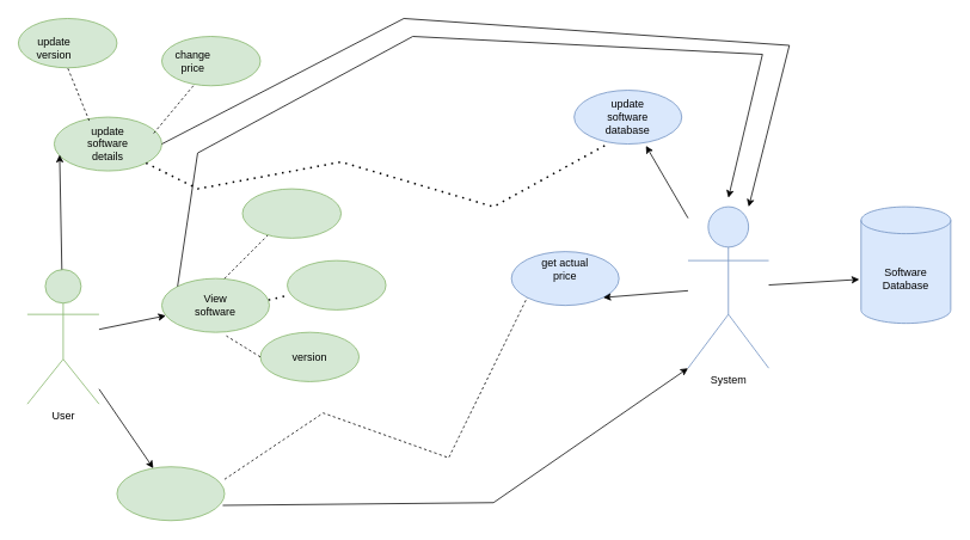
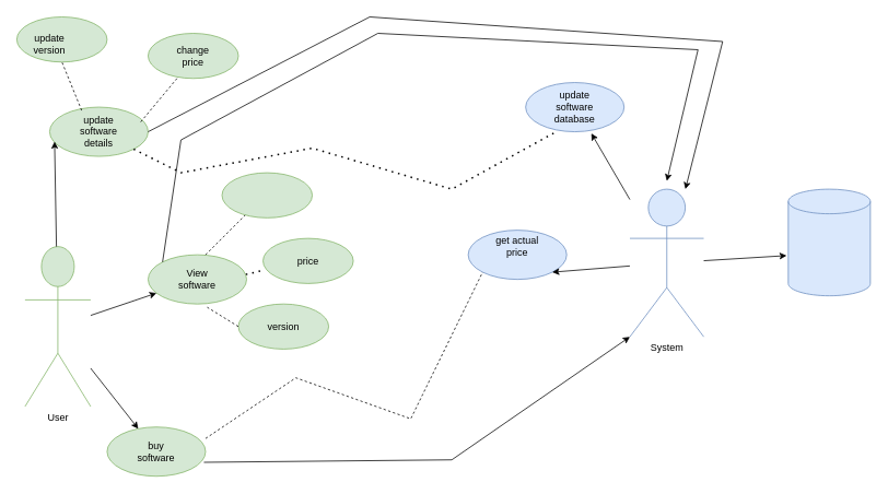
  <mxCell id="0" />
  <mxCell id="1" parent="0" />
- <mxCell id="2" value="User" style="shape=umlActor;verticalLabelPosition=bottom;verticalAlign=top;html=1;outlineConnect=0;fillColor=#d5e8d4;strokeColor=#82b366;" vertex="1" parent="1"><mxGeometry x="30" y="300" width="80" height="150" as="geometry" /></mxCell>
+ <mxCell id="2" value="User" style="shape=umlActor;verticalLabelPosition=bottom;verticalAlign=top;html=1;outlineConnect=0;fillColor=#d5e8d4;strokeColor=#82b366;" vertex="1" parent="1"><mxGeometry x="30" y="300" width="80" height="195" as="geometry" /></mxCell>
  <mxCell id="3" value="" style="ellipse;whiteSpace=wrap;html=1;fillColor=#d5e8d4;strokeColor=#82b366;" vertex="1" parent="1"><mxGeometry x="60" y="130" width="120" height="60" as="geometry" /></mxCell>
  <mxCell id="4" value="update software details" style="text;html=1;strokeColor=none;fillColor=none;align=center;verticalAlign=middle;whiteSpace=wrap;rounded=0;" vertex="1" parent="1"><mxGeometry x="90" y="145" width="60" height="30" as="geometry" /></mxCell>
  <mxCell id="5" value="" style="ellipse;whiteSpace=wrap;html=1;fillColor=#d5e8d4;strokeColor=#82b366;" vertex="1" parent="1"><mxGeometry x="180" y="310" width="120" height="60" as="geometry" /></mxCell>
  <mxCell id="6" value="View software" style="text;html=1;strokeColor=none;fillColor=none;align=center;verticalAlign=middle;whiteSpace=wrap;rounded=0;" vertex="1" parent="1"><mxGeometry x="210" y="325" width="60" height="30" as="geometry" /></mxCell>
  <mxCell id="7" value="" style="ellipse;whiteSpace=wrap;html=1;fillColor=#d5e8d4;strokeColor=#82b366;" vertex="1" parent="1"><mxGeometry x="130" y="520" width="120" height="60" as="geometry" /></mxCell>
+ <mxCell id="8" value="buy software" style="text;html=1;strokeColor=none;fillColor=none;align=center;verticalAlign=middle;whiteSpace=wrap;rounded=0;" vertex="1" parent="1"><mxGeometry x="160" y="535" width="60" height="30" as="geometry" /></mxCell>
  <mxCell id="9" value="" style="endArrow=classic;html=1;rounded=0;entryX=0.05;entryY=0.7;entryDx=0;entryDy=0;entryPerimeter=0;" edge="1" parent="1" source="2" target="3"><mxGeometry width="50" height="50" relative="1" as="geometry"><mxPoint x="170" y="440" as="sourcePoint" /><mxPoint x="220" y="390" as="targetPoint" /></mxGeometry></mxCell>
  <mxCell id="10" value="" style="endArrow=classic;html=1;rounded=0;" edge="1" parent="1" source="2" target="5"><mxGeometry width="50" height="50" relative="1" as="geometry"><mxPoint x="170" y="440" as="sourcePoint" /><mxPoint x="220" y="390" as="targetPoint" /></mxGeometry></mxCell>
  <mxCell id="11" value="" style="endArrow=classic;html=1;rounded=0;" edge="1" parent="1" source="2" target="7"><mxGeometry width="50" height="50" relative="1" as="geometry"><mxPoint x="170" y="440" as="sourcePoint" /><mxPoint x="220" y="390" as="targetPoint" /></mxGeometry></mxCell>
  <mxCell id="12" value="" style="shape=cylinder3;whiteSpace=wrap;html=1;boundedLbl=1;backgroundOutline=1;size=15;fillColor=#dae8fc;strokeColor=#6c8ebf;" vertex="1" parent="1"><mxGeometry x="960" y="230" width="100" height="130" as="geometry" /></mxCell>
- <mxCell id="13" value="Software Database" style="text;html=1;strokeColor=none;fillColor=none;align=center;verticalAlign=middle;whiteSpace=wrap;rounded=0;" vertex="1" parent="1"><mxGeometry x="980" y="295" width="60" height="30" as="geometry" /></mxCell>
  <mxCell id="14" value="" style="endArrow=none;dashed=1;html=1;rounded=0;" edge="1" parent="1"><mxGeometry width="50" height="50" relative="1" as="geometry"><mxPoint x="250" y="310" as="sourcePoint" /><mxPoint x="300" y="260" as="targetPoint" /></mxGeometry></mxCell>
  <mxCell id="15" value="" style="ellipse;whiteSpace=wrap;html=1;fillColor=#d5e8d4;strokeColor=#82b366;" vertex="1" parent="1"><mxGeometry x="270" y="210" width="110" height="55" as="geometry" /></mxCell>
  <mxCell id="16" value="" style="ellipse;whiteSpace=wrap;html=1;fillColor=#d5e8d4;strokeColor=#82b366;" vertex="1" parent="1"><mxGeometry x="320" y="290" width="110" height="55" as="geometry" /></mxCell>
+ <mxCell id="17" value="price" style="text;html=1;strokeColor=none;fillColor=none;align=center;verticalAlign=middle;whiteSpace=wrap;rounded=0;" vertex="1" parent="1"><mxGeometry x="350" y="310" width="50" height="15" as="geometry" /></mxCell>
  <mxCell id="18" value="" style="ellipse;whiteSpace=wrap;html=1;fillColor=#d5e8d4;strokeColor=#82b366;" vertex="1" parent="1"><mxGeometry x="290" y="370" width="110" height="55" as="geometry" /></mxCell>
  <mxCell id="19" value="version" style="text;html=1;strokeColor=none;fillColor=none;align=center;verticalAlign=middle;whiteSpace=wrap;rounded=0;" vertex="1" parent="1"><mxGeometry x="320" y="390" width="50" height="15" as="geometry" /></mxCell>
  <mxCell id="20" value="" style="endArrow=none;dashed=1;html=1;dashPattern=1 3;strokeWidth=2;rounded=0;exitX=0.992;exitY=0.4;exitDx=0;exitDy=0;exitPerimeter=0;entryX=0;entryY=0.709;entryDx=0;entryDy=0;entryPerimeter=0;" edge="1" parent="1" source="5" target="16"><mxGeometry width="50" height="50" relative="1" as="geometry"><mxPoint x="240" y="460" as="sourcePoint" /><mxPoint x="290" y="410" as="targetPoint" /></mxGeometry></mxCell>
  <mxCell id="21" value="" style="endArrow=none;dashed=1;html=1;rounded=0;entryX=0.6;entryY=1.067;entryDx=0;entryDy=0;entryPerimeter=0;exitX=0;exitY=0.5;exitDx=0;exitDy=0;" edge="1" parent="1" source="18" target="5"><mxGeometry width="50" height="50" relative="1" as="geometry"><mxPoint x="210" y="470" as="sourcePoint" /><mxPoint x="260" y="420" as="targetPoint" /></mxGeometry></mxCell>
  <mxCell id="22" value="" style="ellipse;whiteSpace=wrap;html=1;fillColor=#d5e8d4;strokeColor=#82b366;" vertex="1" parent="1"><mxGeometry x="180" y="40" width="110" height="55" as="geometry" /></mxCell>
- <mxCell id="23" value="change price" style="text;html=1;strokeColor=none;fillColor=none;align=center;verticalAlign=middle;whiteSpace=wrap;rounded=0;" vertex="1" parent="1"><mxGeometry x="190" y="60" width="50" height="15" as="geometry" /></mxCell>
+ <mxCell id="23" value="change price" style="text;html=1;strokeColor=none;fillColor=none;align=center;verticalAlign=middle;whiteSpace=wrap;rounded=0;" vertex="1" parent="1"><mxGeometry x="210" y="60" width="50" height="15" as="geometry" /></mxCell>
  <mxCell id="24" value="" style="ellipse;whiteSpace=wrap;html=1;fillColor=#d5e8d4;strokeColor=#82b366;" vertex="1" parent="1"><mxGeometry x="20" y="20" width="110" height="55" as="geometry" /></mxCell>
  <mxCell id="25" value="update version" style="text;html=1;strokeColor=none;fillColor=none;align=center;verticalAlign=middle;whiteSpace=wrap;rounded=0;" vertex="1" parent="1"><mxGeometry x="35" y="45" width="50" height="15" as="geometry" /></mxCell>
  <mxCell id="26" value="" style="endArrow=none;dashed=1;html=1;rounded=0;entryX=0.5;entryY=1;entryDx=0;entryDy=0;exitX=0.325;exitY=0.067;exitDx=0;exitDy=0;exitPerimeter=0;" edge="1" parent="1" source="3" target="24"><mxGeometry width="50" height="50" relative="1" as="geometry"><mxPoint x="100" y="130" as="sourcePoint" /><mxPoint x="150" as="targetPoint" y="80" /></mxGeometry></mxCell>
  <mxCell id="27" value="" style="endArrow=none;dashed=1;html=1;rounded=0;exitX=0.925;exitY=0.3;exitDx=0;exitDy=0;exitPerimeter=0;entryX=0.327;entryY=0.982;entryDx=0;entryDy=0;entryPerimeter=0;" edge="1" parent="1" source="3" target="22"><mxGeometry width="50" height="50" relative="1" as="geometry"><mxPoint x="210" y="150" as="sourcePoint" /><mxPoint x="260" y="100" as="targetPoint" /></mxGeometry></mxCell>
  <mxCell id="28" value="System" style="shape=umlActor;verticalLabelPosition=bottom;verticalAlign=top;html=1;outlineConnect=0;fillColor=#dae8fc;strokeColor=#6c8ebf;" vertex="1" parent="1"><mxGeometry x="767" y="230" width="90" height="180" as="geometry" /></mxCell>
  <mxCell id="29" value="" style="endArrow=classic;html=1;rounded=0;entryX=-0.02;entryY=0.623;entryDx=0;entryDy=0;entryPerimeter=0;" edge="1" parent="1" source="28" target="12"><mxGeometry width="50" height="50" relative="1" as="geometry"><mxPoint x="840" y="260" as="sourcePoint" /><mxPoint x="890" y="210" as="targetPoint" /></mxGeometry></mxCell>
  <mxCell id="30" value="" style="ellipse;whiteSpace=wrap;html=1;fillColor=#dae8fc;strokeColor=#6c8ebf;" vertex="1" parent="1"><mxGeometry x="640" y="100" width="120" height="60" as="geometry" /></mxCell>
  <mxCell id="31" value="update software database" style="text;html=1;strokeColor=none;fillColor=none;align=center;verticalAlign=middle;whiteSpace=wrap;rounded=0;" vertex="1" parent="1"><mxGeometry x="670" y="115" width="60" height="30" as="geometry" /></mxCell>
  <mxCell id="32" value="" style="endArrow=classic;html=1;rounded=0;entryX=0.667;entryY=1.033;entryDx=0;entryDy=0;entryPerimeter=0;" edge="1" parent="1" source="28" target="30"><mxGeometry width="50" height="50" relative="1" as="geometry"><mxPoint x="630" y="280" as="sourcePoint" /><mxPoint x="680" y="230" as="targetPoint" /></mxGeometry></mxCell>
  <mxCell id="33" value="" style="endArrow=none;dashed=1;html=1;dashPattern=1 3;strokeWidth=2;rounded=0;exitX=1;exitY=1;exitDx=0;exitDy=0;entryX=0.325;entryY=0.983;entryDx=0;entryDy=0;entryPerimeter=0;" edge="1" parent="1" source="3" target="30"><mxGeometry width="50" height="50" relative="1" as="geometry"><mxPoint x="240" y="200" as="sourcePoint" /><mxPoint x="640" y="200" as="targetPoint" /><Array as="points"><mxPoint x="220" y="210" /><mxPoint x="380" y="180" /><mxPoint x="550" y="230" /></Array></mxGeometry></mxCell>
  <mxCell id="34" value="" style="endArrow=classic;html=1;rounded=0;exitX=1;exitY=0.5;exitDx=0;exitDy=0;" edge="1" parent="1" source="3" target="28"><mxGeometry width="50" height="50" relative="1" as="geometry"><mxPoint x="470" y="310" as="sourcePoint" /><mxPoint x="930" y="210" as="targetPoint" /><Array as="points"><mxPoint x="450" y="20" /><mxPoint x="880" y="50" /></Array></mxGeometry></mxCell>
  <mxCell id="35" value="" style="endArrow=classic;html=1;rounded=0;exitX=0;exitY=0;exitDx=0;exitDy=0;" edge="1" parent="1" source="5"><mxGeometry width="50" height="50" relative="1" as="geometry"><mxPoint x="290" y="510" as="sourcePoint" /><mxPoint x="812" y="220" as="targetPoint" /><Array as="points"><mxPoint x="220" y="170" /><mxPoint x="460" y="40" /><mxPoint x="850" y="60" /></Array></mxGeometry></mxCell>
  <mxCell id="36" value="" style="ellipse;whiteSpace=wrap;html=1;fillColor=#dae8fc;strokeColor=#6c8ebf;" vertex="1" parent="1"><mxGeometry x="570" y="280" width="120" height="60" as="geometry" /></mxCell>
  <mxCell id="37" value="get actual price" style="text;html=1;strokeColor=none;fillColor=none;align=center;verticalAlign=middle;whiteSpace=wrap;rounded=0;" vertex="1" parent="1"><mxGeometry x="600" y="285" width="60" height="30" as="geometry" /></mxCell>
  <mxCell id="38" value="" style="endArrow=none;dashed=1;html=1;rounded=0;exitX=1;exitY=0.233;exitDx=0;exitDy=0;exitPerimeter=0;entryX=0;entryY=1;entryDx=0;entryDy=0;" edge="1" parent="1" source="7" target="36"><mxGeometry width="50" height="50" relative="1" as="geometry"><mxPoint x="290" y="540" as="sourcePoint" /><mxPoint x="640" y="500" as="targetPoint" /><Array as="points"><mxPoint x="360" y="460" /><mxPoint x="500" y="510" /></Array></mxGeometry></mxCell>
  <mxCell id="39" value="" style="endArrow=classic;html=1;rounded=0;entryX=1;entryY=1;entryDx=0;entryDy=0;" edge="1" parent="1" source="28" target="36"><mxGeometry width="50" height="50" relative="1" as="geometry"><mxPoint x="470" y="310" as="sourcePoint" /><mxPoint x="520" y="260" as="targetPoint" /></mxGeometry></mxCell>
  <mxCell id="40" value="" style="endArrow=classic;html=1;rounded=0;exitX=0.983;exitY=0.717;exitDx=0;exitDy=0;exitPerimeter=0;entryX=0;entryY=1;entryDx=0;entryDy=0;entryPerimeter=0;" edge="1" parent="1" source="7" target="28"><mxGeometry width="50" height="50" relative="1" as="geometry"><mxPoint x="470" y="310" as="sourcePoint" /><mxPoint x="840" y="550" as="targetPoint" /><Array as="points"><mxPoint x="550" y="560" /></Array></mxGeometry></mxCell>
